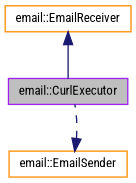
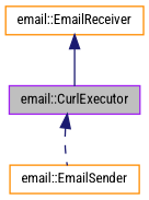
  digraph {
    fontname="Roboto Condensed"
    node [color=darkorange fillcolor=white fontname="Roboto Condensed" fontsize=10 shape=record style=filled]
    edge [color=midnightblue dir=back fontname="Roboto Condensed" fontsize=10 labelfontname=Helvetica labelfontsize=10]
    n1 [color=purple fillcolor=grey75 fontcolor=black height=0.2 label="email::CurlExecutor" width=0.4]
    n2 [height=0.2 label="email::EmailSender" width=0.4]
    n3 [height=0.2 label="email::EmailReceiver" width=0.4]
-   n2 -> n1 [style=dashed]
+   n1 -> n2 [style=dashed]
    n3 -> n1 [style=solid]
  }
